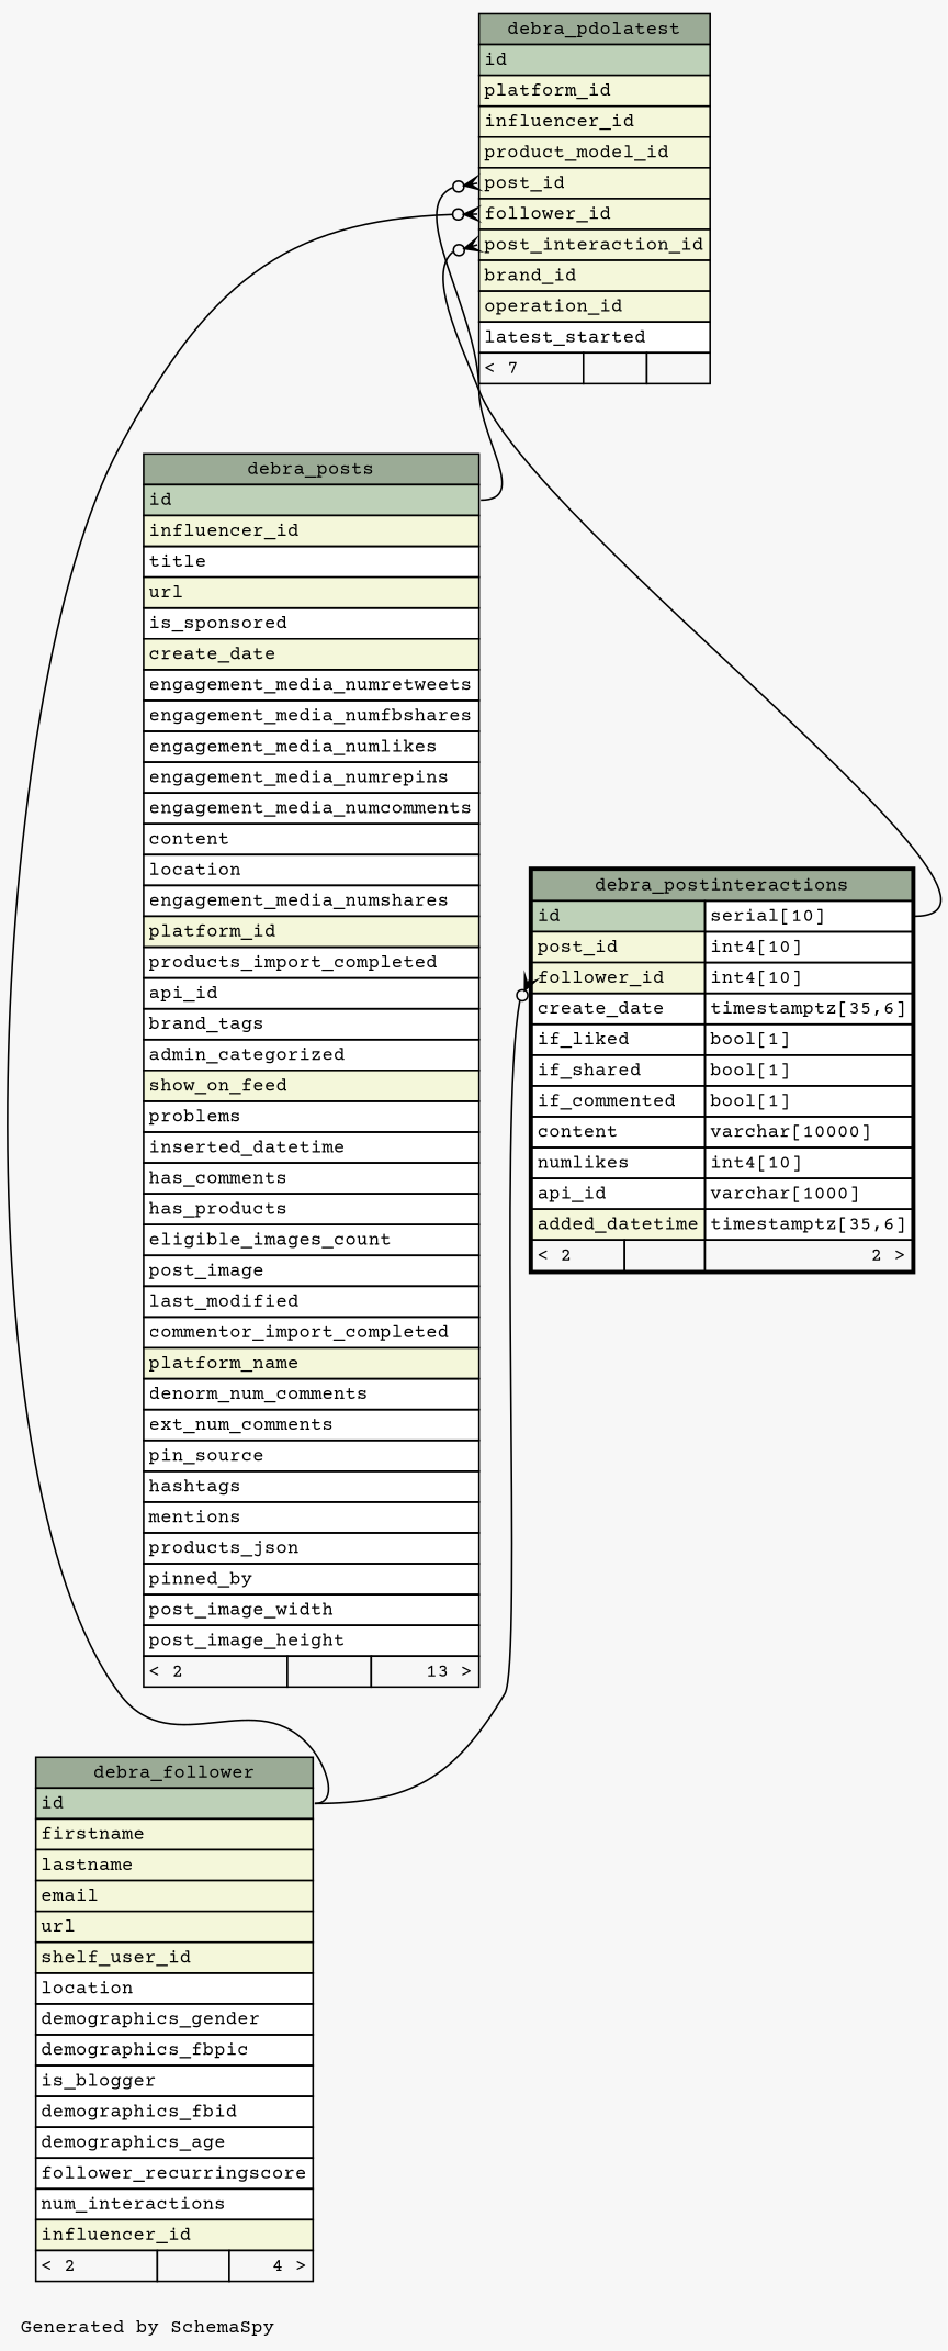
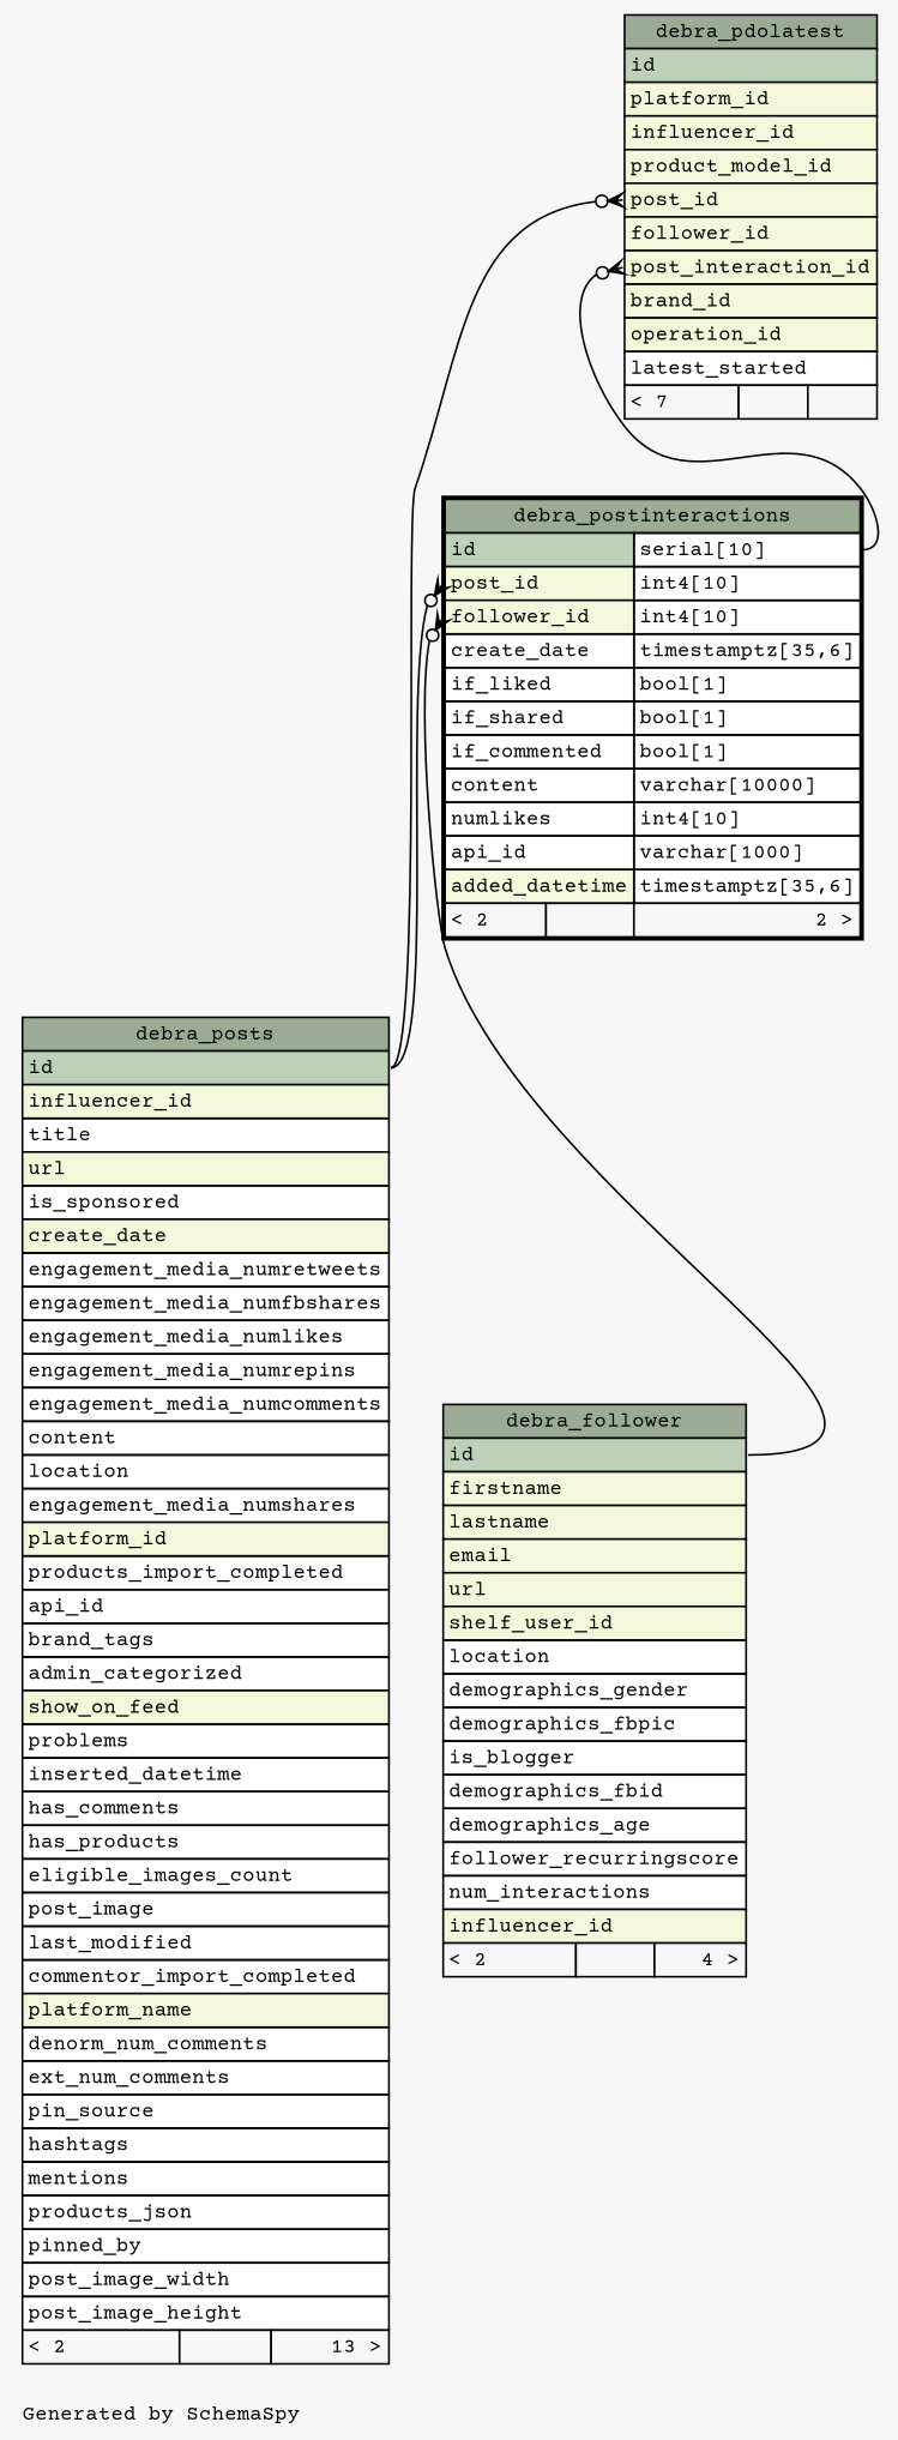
  digraph {
    bgcolor="#f7f7f7"
    fontname="Courier Prime"
    fontsize=11
    label="\nGenerated by SchemaSpy"
    labeljust=l
    nodesep=0.18
    rankdir=TB
    ranksep=0.46
    node [fontname="Courier Prime" fontsize=11 shape=plaintext]
    edge [arrowhead=none arrowsize=0.8 arrowtail=crowodot dir=back fontname="Courier Prime" headport="id:e" tailport="follower_id:w"]
    n1 [label=<     <TABLE BORDER="0" CELLBORDER="1" CELLSPACING="0" BGCOLOR="#ffffff">       <TR><TD COLSPAN="3" BGCOLOR="#9bab96" ALIGN="CENTER">debra_pdolatest</TD></TR>       <TR><TD PORT="id" COLSPAN="3" BGCOLOR="#bed1b8" ALIGN="LEFT">id</TD></TR>       <TR><TD PORT="platform_id" COLSPAN="3" BGCOLOR="#f4f7da" ALIGN="LEFT">platform_id</TD></TR>       <TR><TD PORT="influencer_id" COLSPAN="3" BGCOLOR="#f4f7da" ALIGN="LEFT">influencer_id</TD></TR>       <TR><TD PORT="product_model_id" COLSPAN="3" BGCOLOR="#f4f7da" ALIGN="LEFT">product_model_id</TD></TR>       <TR><TD PORT="post_id" COLSPAN="3" BGCOLOR="#f4f7da" ALIGN="LEFT">post_id</TD></TR>       <TR><TD PORT="follower_id" COLSPAN="3" BGCOLOR="#f4f7da" ALIGN="LEFT">follower_id</TD></TR>       <TR><TD PORT="post_interaction_id" COLSPAN="3" BGCOLOR="#f4f7da" ALIGN="LEFT">post_interaction_id</TD></TR>       <TR><TD PORT="brand_id" COLSPAN="3" BGCOLOR="#f4f7da" ALIGN="LEFT">brand_id</TD></TR>       <TR><TD PORT="operation_id" COLSPAN="3" BGCOLOR="#f4f7da" ALIGN="LEFT">operation_id</TD></TR>       <TR><TD PORT="latest_started" COLSPAN="3" ALIGN="LEFT">latest_started</TD></TR>       <TR><TD ALIGN="LEFT" BGCOLOR="#f7f7f7">&lt; 7</TD><TD ALIGN="RIGHT" BGCOLOR="#f7f7f7">  </TD><TD ALIGN="RIGHT" BGCOLOR="#f7f7f7">  </TD></TR>     </TABLE>>]
    n2 [label=<     <TABLE BORDER="0" CELLBORDER="1" CELLSPACING="0" BGCOLOR="#ffffff">       <TR><TD COLSPAN="3" BGCOLOR="#9bab96" ALIGN="CENTER">debra_follower</TD></TR>       <TR><TD PORT="id" COLSPAN="3" BGCOLOR="#bed1b8" ALIGN="LEFT">id</TD></TR>       <TR><TD PORT="firstname" COLSPAN="3" BGCOLOR="#f4f7da" ALIGN="LEFT">firstname</TD></TR>       <TR><TD PORT="lastname" COLSPAN="3" BGCOLOR="#f4f7da" ALIGN="LEFT">lastname</TD></TR>       <TR><TD PORT="email" COLSPAN="3" BGCOLOR="#f4f7da" ALIGN="LEFT">email</TD></TR>       <TR><TD PORT="url" COLSPAN="3" BGCOLOR="#f4f7da" ALIGN="LEFT">url</TD></TR>       <TR><TD PORT="shelf_user_id" COLSPAN="3" BGCOLOR="#f4f7da" ALIGN="LEFT">shelf_user_id</TD></TR>       <TR><TD PORT="location" COLSPAN="3" ALIGN="LEFT">location</TD></TR>       <TR><TD PORT="demographics_gender" COLSPAN="3" ALIGN="LEFT">demographics_gender</TD></TR>       <TR><TD PORT="demographics_fbpic" COLSPAN="3" ALIGN="LEFT">demographics_fbpic</TD></TR>       <TR><TD PORT="is_blogger" COLSPAN="3" ALIGN="LEFT">is_blogger</TD></TR>       <TR><TD PORT="demographics_fbid" COLSPAN="3" ALIGN="LEFT">demographics_fbid</TD></TR>       <TR><TD PORT="demographics_age" COLSPAN="3" ALIGN="LEFT">demographics_age</TD></TR>       <TR><TD PORT="follower_recurringscore" COLSPAN="3" ALIGN="LEFT">follower_recurringscore</TD></TR>       <TR><TD PORT="num_interactions" COLSPAN="3" ALIGN="LEFT">num_interactions</TD></TR>       <TR><TD PORT="influencer_id" COLSPAN="3" BGCOLOR="#f4f7da" ALIGN="LEFT">influencer_id</TD></TR>       <TR><TD ALIGN="LEFT" BGCOLOR="#f7f7f7">&lt; 2</TD><TD ALIGN="RIGHT" BGCOLOR="#f7f7f7">  </TD><TD ALIGN="RIGHT" BGCOLOR="#f7f7f7">4 &gt;</TD></TR>     </TABLE>>]
    n3 [label=<     <TABLE BORDER="0" CELLBORDER="1" CELLSPACING="0" BGCOLOR="#ffffff">       <TR><TD COLSPAN="3" BGCOLOR="#9bab96" ALIGN="CENTER">debra_posts</TD></TR>       <TR><TD PORT="id" COLSPAN="3" BGCOLOR="#bed1b8" ALIGN="LEFT">id</TD></TR>       <TR><TD PORT="influencer_id" COLSPAN="3" BGCOLOR="#f4f7da" ALIGN="LEFT">influencer_id</TD></TR>       <TR><TD PORT="title" COLSPAN="3" ALIGN="LEFT">title</TD></TR>       <TR><TD PORT="url" COLSPAN="3" BGCOLOR="#f4f7da" ALIGN="LEFT">url</TD></TR>       <TR><TD PORT="is_sponsored" COLSPAN="3" ALIGN="LEFT">is_sponsored</TD></TR>       <TR><TD PORT="create_date" COLSPAN="3" BGCOLOR="#f4f7da" ALIGN="LEFT">create_date</TD></TR>       <TR><TD PORT="engagement_media_numretweets" COLSPAN="3" ALIGN="LEFT">engagement_media_numretweets</TD></TR>       <TR><TD PORT="engagement_media_numfbshares" COLSPAN="3" ALIGN="LEFT">engagement_media_numfbshares</TD></TR>       <TR><TD PORT="engagement_media_numlikes" COLSPAN="3" ALIGN="LEFT">engagement_media_numlikes</TD></TR>       <TR><TD PORT="engagement_media_numrepins" COLSPAN="3" ALIGN="LEFT">engagement_media_numrepins</TD></TR>       <TR><TD PORT="engagement_media_numcomments" COLSPAN="3" ALIGN="LEFT">engagement_media_numcomments</TD></TR>       <TR><TD PORT="content" COLSPAN="3" ALIGN="LEFT">content</TD></TR>       <TR><TD PORT="location" COLSPAN="3" ALIGN="LEFT">location</TD></TR>       <TR><TD PORT="engagement_media_numshares" COLSPAN="3" ALIGN="LEFT">engagement_media_numshares</TD></TR>       <TR><TD PORT="platform_id" COLSPAN="3" BGCOLOR="#f4f7da" ALIGN="LEFT">platform_id</TD></TR>       <TR><TD PORT="products_import_completed" COLSPAN="3" ALIGN="LEFT">products_import_completed</TD></TR>       <TR><TD PORT="api_id" COLSPAN="3" ALIGN="LEFT">api_id</TD></TR>       <TR><TD PORT="brand_tags" COLSPAN="3" ALIGN="LEFT">brand_tags</TD></TR>       <TR><TD PORT="admin_categorized" COLSPAN="3" ALIGN="LEFT">admin_categorized</TD></TR>       <TR><TD PORT="show_on_feed" COLSPAN="3" BGCOLOR="#f4f7da" ALIGN="LEFT">show_on_feed</TD></TR>       <TR><TD PORT="problems" COLSPAN="3" ALIGN="LEFT">problems</TD></TR>       <TR><TD PORT="inserted_datetime" COLSPAN="3" ALIGN="LEFT">inserted_datetime</TD></TR>       <TR><TD PORT="has_comments" COLSPAN="3" ALIGN="LEFT">has_comments</TD></TR>       <TR><TD PORT="has_products" COLSPAN="3" ALIGN="LEFT">has_products</TD></TR>       <TR><TD PORT="eligible_images_count" COLSPAN="3" ALIGN="LEFT">eligible_images_count</TD></TR>       <TR><TD PORT="post_image" COLSPAN="3" ALIGN="LEFT">post_image</TD></TR>       <TR><TD PORT="last_modified" COLSPAN="3" ALIGN="LEFT">last_modified</TD></TR>       <TR><TD PORT="commentor_import_completed" COLSPAN="3" ALIGN="LEFT">commentor_import_completed</TD></TR>       <TR><TD PORT="platform_name" COLSPAN="3" BGCOLOR="#f4f7da" ALIGN="LEFT">platform_name</TD></TR>       <TR><TD PORT="denorm_num_comments" COLSPAN="3" ALIGN="LEFT">denorm_num_comments</TD></TR>       <TR><TD PORT="ext_num_comments" COLSPAN="3" ALIGN="LEFT">ext_num_comments</TD></TR>       <TR><TD PORT="pin_source" COLSPAN="3" ALIGN="LEFT">pin_source</TD></TR>       <TR><TD PORT="hashtags" COLSPAN="3" ALIGN="LEFT">hashtags</TD></TR>       <TR><TD PORT="mentions" COLSPAN="3" ALIGN="LEFT">mentions</TD></TR>       <TR><TD PORT="products_json" COLSPAN="3" ALIGN="LEFT">products_json</TD></TR>       <TR><TD PORT="pinned_by" COLSPAN="3" ALIGN="LEFT">pinned_by</TD></TR>       <TR><TD PORT="post_image_width" COLSPAN="3" ALIGN="LEFT">post_image_width</TD></TR>       <TR><TD PORT="post_image_height" COLSPAN="3" ALIGN="LEFT">post_image_height</TD></TR>       <TR><TD ALIGN="LEFT" BGCOLOR="#f7f7f7">&lt; 2</TD><TD ALIGN="RIGHT" BGCOLOR="#f7f7f7">  </TD><TD ALIGN="RIGHT" BGCOLOR="#f7f7f7">13 &gt;</TD></TR>     </TABLE>>]
    n4 [label=<     <TABLE BORDER="2" CELLBORDER="1" CELLSPACING="0" BGCOLOR="#ffffff">       <TR><TD COLSPAN="3" BGCOLOR="#9bab96" ALIGN="CENTER">debra_postinteractions</TD></TR>       <TR><TD PORT="id" COLSPAN="2" BGCOLOR="#bed1b8" ALIGN="LEFT">id</TD><TD PORT="id.type" ALIGN="LEFT">serial[10]</TD></TR>       <TR><TD PORT="post_id" COLSPAN="2" BGCOLOR="#f4f7da" ALIGN="LEFT">post_id</TD><TD PORT="post_id.type" ALIGN="LEFT">int4[10]</TD></TR>       <TR><TD PORT="follower_id" COLSPAN="2" BGCOLOR="#f4f7da" ALIGN="LEFT">follower_id</TD><TD PORT="follower_id.type" ALIGN="LEFT">int4[10]</TD></TR>       <TR><TD PORT="create_date" COLSPAN="2" ALIGN="LEFT">create_date</TD><TD PORT="create_date.type" ALIGN="LEFT">timestamptz[35,6]</TD></TR>       <TR><TD PORT="if_liked" COLSPAN="2" ALIGN="LEFT">if_liked</TD><TD PORT="if_liked.type" ALIGN="LEFT">bool[1]</TD></TR>       <TR><TD PORT="if_shared" COLSPAN="2" ALIGN="LEFT">if_shared</TD><TD PORT="if_shared.type" ALIGN="LEFT">bool[1]</TD></TR>       <TR><TD PORT="if_commented" COLSPAN="2" ALIGN="LEFT">if_commented</TD><TD PORT="if_commented.type" ALIGN="LEFT">bool[1]</TD></TR>       <TR><TD PORT="content" COLSPAN="2" ALIGN="LEFT">content</TD><TD PORT="content.type" ALIGN="LEFT">varchar[10000]</TD></TR>       <TR><TD PORT="numlikes" COLSPAN="2" ALIGN="LEFT">numlikes</TD><TD PORT="numlikes.type" ALIGN="LEFT">int4[10]</TD></TR>       <TR><TD PORT="api_id" COLSPAN="2" ALIGN="LEFT">api_id</TD><TD PORT="api_id.type" ALIGN="LEFT">varchar[1000]</TD></TR>       <TR><TD PORT="added_datetime" COLSPAN="2" BGCOLOR="#f4f7da" ALIGN="LEFT">added_datetime</TD><TD PORT="added_datetime.type" ALIGN="LEFT">timestamptz[35,6]</TD></TR>       <TR><TD ALIGN="LEFT" BGCOLOR="#f7f7f7">&lt; 2</TD><TD ALIGN="RIGHT" BGCOLOR="#f7f7f7">  </TD><TD ALIGN="RIGHT" BGCOLOR="#f7f7f7">2 &gt;</TD></TR>     </TABLE>>]
-   n1 -> n2
    n1 -> n3 [tailport="post_id:w"]
    n1 -> n4 [headport="id.type:e" tailport="post_interaction_id:w"]
    n4 -> n2
+   n4 -> n3 [tailport="post_id:w"]
  }
